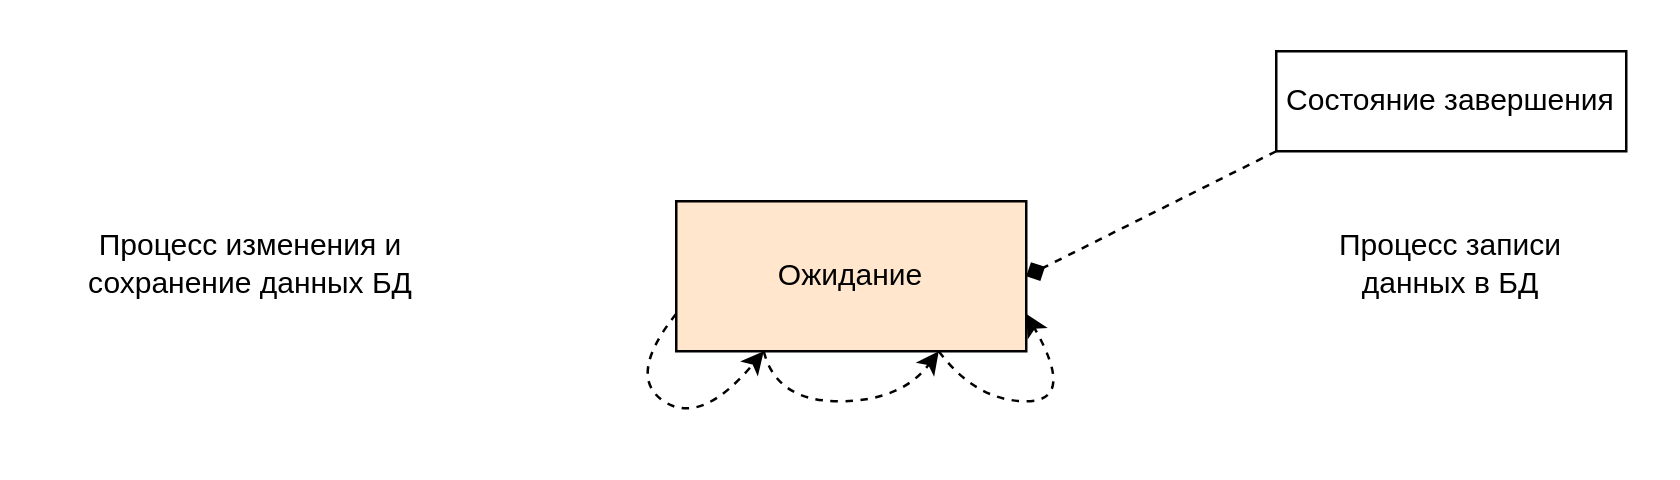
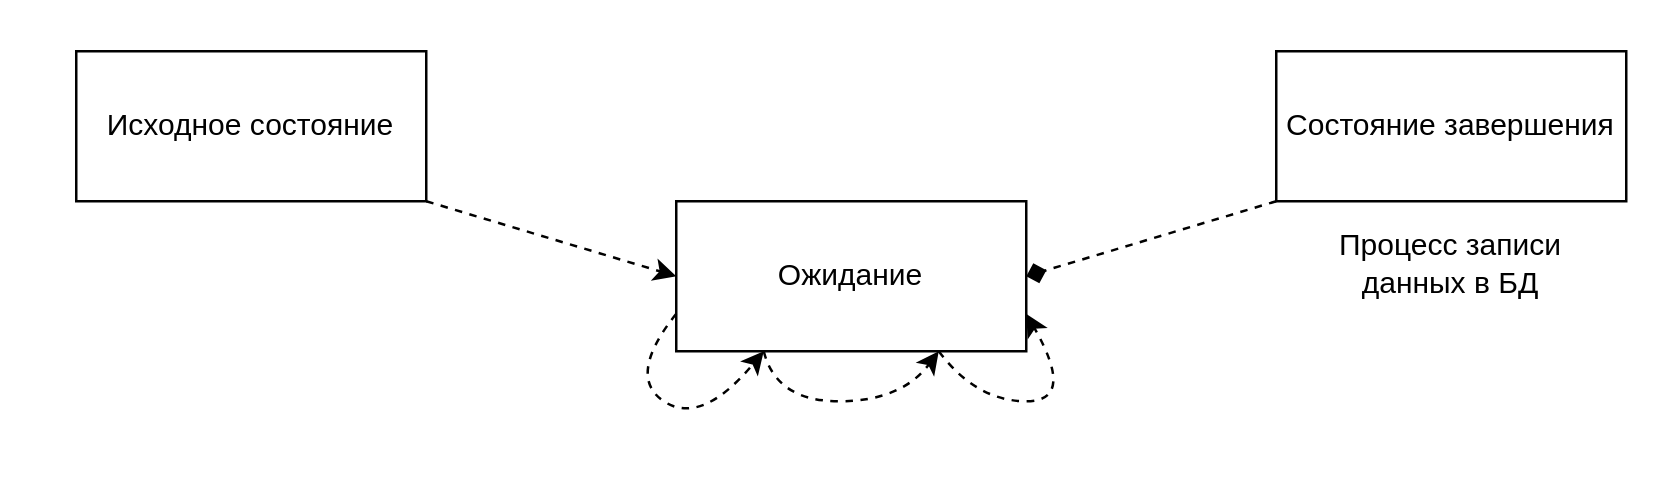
  <mxCell id="0" />
  <mxCell id="1" parent="0" />
- <mxCell id="3" value="Ожидание" style="rounded=0;whiteSpace=wrap;html=1;fillColor=#ffe6cc;" vertex="1" parent="1"><mxGeometry x="270" y="80" width="140" height="60" as="geometry" /></mxCell>
- <mxCell id="4" value="Состояние завершения" style="rounded=0;whiteSpace=wrap;html=1;" vertex="1" parent="1"><mxGeometry x="510" y="20" width="140" height="40" as="geometry" /></mxCell>
+ <mxCell id="2" value="Исходное состояние" style="rounded=0;whiteSpace=wrap;html=1;" vertex="1" parent="1"><mxGeometry x="30" y="20" width="140" height="60" as="geometry" /></mxCell>
+ <mxCell id="3" value="Ожидание" style="rounded=0;whiteSpace=wrap;html=1;" vertex="1" parent="1"><mxGeometry x="270" y="80" width="140" height="60" as="geometry" /></mxCell>
+ <mxCell id="4" value="Состояние завершения" style="rounded=0;whiteSpace=wrap;html=1;" vertex="1" parent="1"><mxGeometry x="510" y="20" width="140" height="60" as="geometry" /></mxCell>
+ <mxCell id="5" value="" style="endArrow=classic;html=1;rounded=0;exitX=1;exitY=1;exitDx=0;exitDy=0;entryX=0;entryY=0.5;entryDx=0;entryDy=0;dashed=1;" edge="1" parent="1" source="2" target="3"><mxGeometry width="50" height="50" relative="1" as="geometry"><mxPoint x="380" y="270" as="sourcePoint" /><mxPoint x="260" y="120" as="targetPoint" /></mxGeometry></mxCell>
  <mxCell id="6" value="" style="endArrow=diamond;html=1;rounded=0;exitX=0;exitY=1;exitDx=0;exitDy=0;entryX=1;entryY=0.5;entryDx=0;entryDy=0;dashed=1;" edge="1" parent="1" source="4" target="3"><mxGeometry width="50" height="50" relative="1" as="geometry"><mxPoint x="380" y="270" as="sourcePoint" /><mxPoint x="430" y="220" as="targetPoint" /></mxGeometry></mxCell>
  <mxCell id="7" value="" style="curved=1;endArrow=classic;html=1;rounded=0;exitX=0;exitY=0.75;exitDx=0;exitDy=0;entryX=0.25;entryY=1;entryDx=0;entryDy=0;dashed=1;" edge="1" parent="1" source="3" target="3"><mxGeometry width="50" height="50" relative="1" as="geometry"><mxPoint x="380" y="270" as="sourcePoint" /><mxPoint x="430" y="220" as="targetPoint" /><Array as="points"><mxPoint x="250" y="150" /><mxPoint x="280" y="170" /></Array></mxGeometry></mxCell>
  <mxCell id="8" value="" style="curved=1;endArrow=classic;html=1;rounded=0;exitX=0.25;exitY=1;exitDx=0;exitDy=0;entryX=0.75;entryY=1;entryDx=0;entryDy=0;dashed=1;" edge="1" parent="1" source="3" target="3"><mxGeometry width="50" height="50" relative="1" as="geometry"><mxPoint x="280" y="135" as="sourcePoint" /><mxPoint x="315" y="150" as="targetPoint" /><Array as="points"><mxPoint x="310" y="160" /><mxPoint x="360" y="160" /></Array></mxGeometry></mxCell>
  <mxCell id="9" value="" style="curved=1;endArrow=classic;html=1;rounded=0;exitX=0.75;exitY=1;exitDx=0;exitDy=0;entryX=1;entryY=0.75;entryDx=0;entryDy=0;dashed=1;" edge="1" parent="1" source="3" target="3"><mxGeometry width="50" height="50" relative="1" as="geometry"><mxPoint x="380" y="270" as="sourcePoint" /><mxPoint x="420" y="180" as="targetPoint" /><Array as="points"><mxPoint x="390" y="160" /><mxPoint x="430" y="160" /></Array></mxGeometry></mxCell>
- <mxCell id="10" value="Процесс изменения и сохранение данных БД" style="text;html=1;align=center;verticalAlign=middle;whiteSpace=wrap;rounded=0;" vertex="1" parent="1"><mxGeometry x="20" y="90" width="160" height="30" as="geometry" /></mxCell>
  <mxCell id="11" value="Процесс записи данных в БД" style="text;html=1;align=center;verticalAlign=middle;whiteSpace=wrap;rounded=0;" vertex="1" parent="1"><mxGeometry x="520" y="90" width="120" height="30" as="geometry" /></mxCell>
